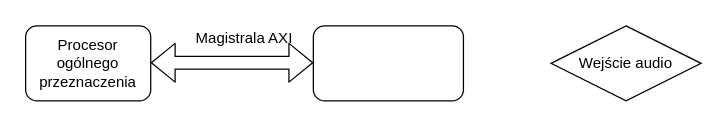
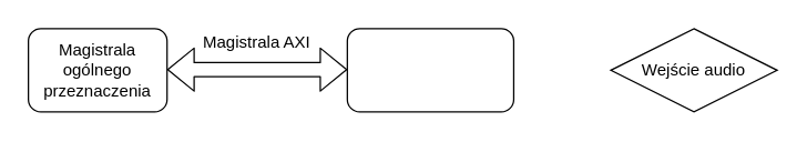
  <mxCell id="0" />
  <mxCell id="1" parent="0" />
  <mxCell id="2" value="" style="shape=flexArrow;endArrow=classic;startArrow=classic;html=1;" edge="1" parent="1"><mxGeometry width="50" height="50" relative="1" as="geometry"><mxPoint x="120" y="49.5" as="sourcePoint" /><mxPoint x="250" y="49.5" as="targetPoint" /></mxGeometry></mxCell>
- <mxCell id="3" value="Magistrala AXI" style="text;html=1;strokeColor=none;fillColor=none;align=center;verticalAlign=middle;whiteSpace=wrap;rounded=0;" vertex="1" parent="1"><mxGeometry x="150" y="20" width="90" height="20" as="geometry" /></mxCell>
+ <mxCell id="3" value="Magistrala AXI" style="text;html=1;strokeColor=none;fillColor=none;align=center;verticalAlign=middle;whiteSpace=wrap;rounded=0;" vertex="1" parent="1"><mxGeometry x="140" y="20" width="90" height="20" as="geometry" /></mxCell>
  <mxCell id="4" value="" style="rounded=1;whiteSpace=wrap;html=1;" vertex="1" parent="1"><mxGeometry x="250" y="20" width="120" height="60" as="geometry" /></mxCell>
- <mxCell id="5" value="Procesor ogólnego przeznaczenia" style="rounded=1;whiteSpace=wrap;html=1;" vertex="1" parent="1"><mxGeometry x="20" y="20" width="100" height="60" as="geometry" /></mxCell>
+ <mxCell id="5" value="Magistrala ogólnego przeznaczenia" style="rounded=1;whiteSpace=wrap;html=1;" vertex="1" parent="1"><mxGeometry x="20" y="20" width="100" height="60" as="geometry" /></mxCell>
  <mxCell id="6" value="Wejście audio" style="rhombus;whiteSpace=wrap;html=1;" vertex="1" parent="1"><mxGeometry x="440" y="20" width="120" height="60" as="geometry" /></mxCell>
